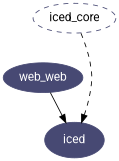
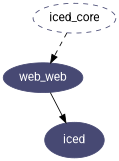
  digraph {
    fontname=Roboto
    newrank=true
    node [color="#474973" fontcolor=white fontname=Roboto style=filled]
    iced_core [fontcolor=black style=dashed]
    n2 [label=web_web]
    iced [height=0.6 width=1]
-   iced_core -> iced [style=dashed]
+   iced_core -> n2 [style=dashed]
    n2 -> iced
  }
